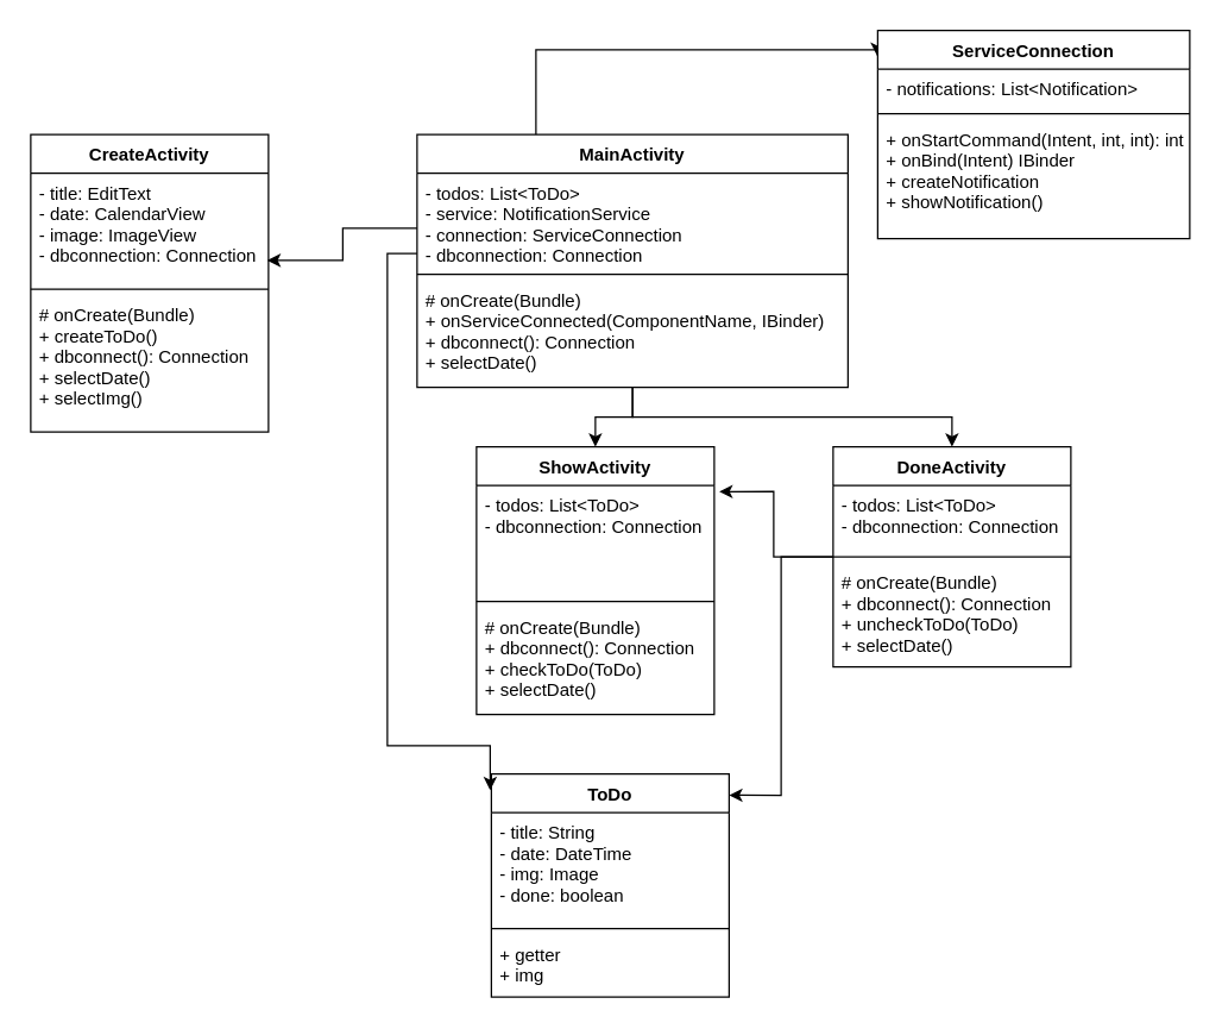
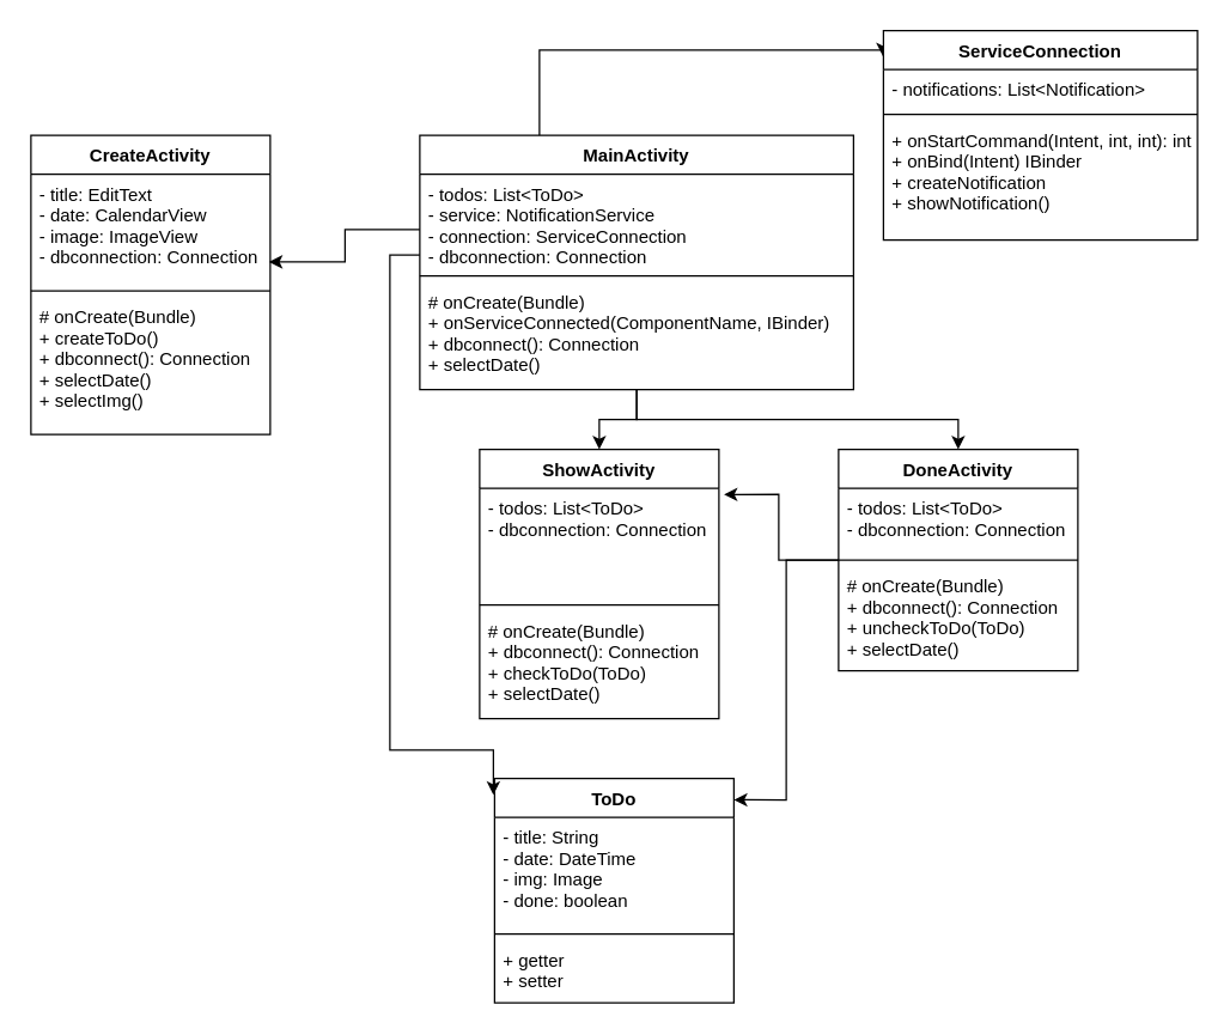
  <mxCell id="0" />
  <mxCell id="1" parent="0" />
  <mxCell id="2" value="ToDo" style="swimlane;fontStyle=1;align=center;verticalAlign=top;childLayout=stackLayout;horizontal=1;startSize=26;horizontalStack=0;resizeParent=1;resizeParentMax=0;resizeLast=0;collapsible=1;marginBottom=0;" vertex="1" parent="1"><mxGeometry x="330" y="520" width="160" height="150" as="geometry" /></mxCell>
  <mxCell id="3" value="- title: String&#10;- date: DateTime&#10;- img: Image&#10;- done: boolean" style="text;strokeColor=none;fillColor=none;align=left;verticalAlign=top;spacingLeft=4;spacingRight=4;overflow=hidden;rotatable=0;points=[[0,0.5],[1,0.5]];portConstraint=eastwest;" vertex="1" parent="2"><mxGeometry y="26" width="160" height="74" as="geometry" /></mxCell>
  <mxCell id="4" value="" style="line;strokeWidth=1;fillColor=none;align=left;verticalAlign=middle;spacingTop=-1;spacingLeft=3;spacingRight=3;rotatable=0;labelPosition=right;points=[];portConstraint=eastwest;" vertex="1" parent="2"><mxGeometry y="100" width="160" height="8" as="geometry" /></mxCell>
- <mxCell id="5" value="+ getter&#10;+ img" style="text;strokeColor=none;fillColor=none;align=left;verticalAlign=top;spacingLeft=4;spacingRight=4;overflow=hidden;rotatable=0;points=[[0,0.5],[1,0.5]];portConstraint=eastwest;" vertex="1" parent="2"><mxGeometry y="108" width="160" height="42" as="geometry" /></mxCell>
+ <mxCell id="5" value="+ getter&#10;+ setter" style="text;strokeColor=none;fillColor=none;align=left;verticalAlign=top;spacingLeft=4;spacingRight=4;overflow=hidden;rotatable=0;points=[[0,0.5],[1,0.5]];portConstraint=eastwest;" vertex="1" parent="2"><mxGeometry y="108" width="160" height="42" as="geometry" /></mxCell>
  <mxCell id="6" style="edgeStyle=orthogonalEdgeStyle;rounded=0;orthogonalLoop=1;jettySize=auto;html=1;entryX=0.5;entryY=0;entryDx=0;entryDy=0;" edge="1" parent="1" source="11" target="19"><mxGeometry relative="1" as="geometry" /></mxCell>
  <mxCell id="7" style="edgeStyle=orthogonalEdgeStyle;rounded=0;orthogonalLoop=1;jettySize=auto;html=1;" edge="1" parent="1" source="11" target="25"><mxGeometry relative="1" as="geometry" /></mxCell>
  <mxCell id="8" style="edgeStyle=orthogonalEdgeStyle;rounded=0;orthogonalLoop=1;jettySize=auto;html=1;entryX=0.995;entryY=0.792;entryDx=0;entryDy=0;entryPerimeter=0;" edge="1" parent="1" source="11" target="16"><mxGeometry relative="1" as="geometry"><Array as="points"><mxPoint x="230" y="153" /><mxPoint x="230" y="175" /></Array></mxGeometry></mxCell>
  <mxCell id="9" style="edgeStyle=orthogonalEdgeStyle;rounded=0;orthogonalLoop=1;jettySize=auto;html=1;entryX=-0.005;entryY=0.073;entryDx=0;entryDy=0;entryPerimeter=0;" edge="1" parent="1" source="11" target="2"><mxGeometry relative="1" as="geometry"><Array as="points"><mxPoint x="260" y="170" /><mxPoint x="260" y="501" /></Array></mxGeometry></mxCell>
  <mxCell id="10" style="edgeStyle=orthogonalEdgeStyle;rounded=0;orthogonalLoop=1;jettySize=auto;html=1;entryX=-0.002;entryY=0.122;entryDx=0;entryDy=0;entryPerimeter=0;" edge="1" parent="1" source="11" target="29"><mxGeometry relative="1" as="geometry"><Array as="points"><mxPoint x="360" y="33" /></Array></mxGeometry></mxCell>
  <mxCell id="11" value="MainActivity" style="swimlane;fontStyle=1;align=center;verticalAlign=top;childLayout=stackLayout;horizontal=1;startSize=26;horizontalStack=0;resizeParent=1;resizeParentMax=0;resizeLast=0;collapsible=1;marginBottom=0;" vertex="1" parent="1"><mxGeometry x="280" y="90" width="290" height="170" as="geometry" /></mxCell>
  <mxCell id="12" value="- todos: List&lt;ToDo&gt; &#10;- service: NotificationService&#10;- connection: ServiceConnection&#10;- dbconnection: Connection" style="text;strokeColor=none;fillColor=none;align=left;verticalAlign=top;spacingLeft=4;spacingRight=4;overflow=hidden;rotatable=0;points=[[0,0.5],[1,0.5]];portConstraint=eastwest;" vertex="1" parent="11"><mxGeometry y="26" width="290" height="64" as="geometry" /></mxCell>
  <mxCell id="13" value="" style="line;strokeWidth=1;fillColor=none;align=left;verticalAlign=middle;spacingTop=-1;spacingLeft=3;spacingRight=3;rotatable=0;labelPosition=right;points=[];portConstraint=eastwest;" vertex="1" parent="11"><mxGeometry y="90" width="290" height="8" as="geometry" /></mxCell>
  <mxCell id="14" value="# onCreate(Bundle)&#10;+ onServiceConnected(ComponentName, IBinder)&#10;+ dbconnect(): Connection&#10;+ selectDate()" style="text;strokeColor=none;fillColor=none;align=left;verticalAlign=top;spacingLeft=4;spacingRight=4;overflow=hidden;rotatable=0;points=[[0,0.5],[1,0.5]];portConstraint=eastwest;" vertex="1" parent="11"><mxGeometry y="98" width="290" height="72" as="geometry" /></mxCell>
  <mxCell id="15" value="CreateActivity" style="swimlane;fontStyle=1;align=center;verticalAlign=top;childLayout=stackLayout;horizontal=1;startSize=26;horizontalStack=0;resizeParent=1;resizeParentMax=0;resizeLast=0;collapsible=1;marginBottom=0;" vertex="1" parent="1"><mxGeometry x="20" y="90" width="160" height="200" as="geometry" /></mxCell>
  <mxCell id="16" value="- title: EditText&#10;- date: CalendarView&#10;- image: ImageView&#10;- dbconnection: Connection" style="text;strokeColor=none;fillColor=none;align=left;verticalAlign=top;spacingLeft=4;spacingRight=4;overflow=hidden;rotatable=0;points=[[0,0.5],[1,0.5]];portConstraint=eastwest;" vertex="1" parent="15"><mxGeometry y="26" width="160" height="74" as="geometry" /></mxCell>
  <mxCell id="17" value="" style="line;strokeWidth=1;fillColor=none;align=left;verticalAlign=middle;spacingTop=-1;spacingLeft=3;spacingRight=3;rotatable=0;labelPosition=right;points=[];portConstraint=eastwest;" vertex="1" parent="15"><mxGeometry y="100" width="160" height="8" as="geometry" /></mxCell>
  <mxCell id="18" value="# onCreate(Bundle)&#10;+ createToDo()&#10;+ dbconnect(): Connection&#10;+ selectDate()&#10;+ selectImg()" style="text;strokeColor=none;fillColor=none;align=left;verticalAlign=top;spacingLeft=4;spacingRight=4;overflow=hidden;rotatable=0;points=[[0,0.5],[1,0.5]];portConstraint=eastwest;" vertex="1" parent="15"><mxGeometry y="108" width="160" height="92" as="geometry" /></mxCell>
  <mxCell id="19" value="ShowActivity" style="swimlane;fontStyle=1;align=center;verticalAlign=top;childLayout=stackLayout;horizontal=1;startSize=26;horizontalStack=0;resizeParent=1;resizeParentMax=0;resizeLast=0;collapsible=1;marginBottom=0;" vertex="1" parent="1"><mxGeometry x="320" y="300" width="160" height="180" as="geometry" /></mxCell>
  <mxCell id="20" value="- todos: List&lt;ToDo&gt; &#10;- dbconnection: Connection" style="text;strokeColor=none;fillColor=none;align=left;verticalAlign=top;spacingLeft=4;spacingRight=4;overflow=hidden;rotatable=0;points=[[0,0.5],[1,0.5]];portConstraint=eastwest;" vertex="1" parent="19"><mxGeometry y="26" width="160" height="74" as="geometry" /></mxCell>
  <mxCell id="21" value="" style="line;strokeWidth=1;fillColor=none;align=left;verticalAlign=middle;spacingTop=-1;spacingLeft=3;spacingRight=3;rotatable=0;labelPosition=right;points=[];portConstraint=eastwest;" vertex="1" parent="19"><mxGeometry y="100" width="160" height="8" as="geometry" /></mxCell>
  <mxCell id="22" value="# onCreate(Bundle)&#10;+ dbconnect(): Connection&#10;+ checkToDo(ToDo)&#10;+ selectDate()" style="text;strokeColor=none;fillColor=none;align=left;verticalAlign=top;spacingLeft=4;spacingRight=4;overflow=hidden;rotatable=0;points=[[0,0.5],[1,0.5]];portConstraint=eastwest;" vertex="1" parent="19"><mxGeometry y="108" width="160" height="72" as="geometry" /></mxCell>
  <mxCell id="23" style="edgeStyle=orthogonalEdgeStyle;rounded=0;orthogonalLoop=1;jettySize=auto;html=1;entryX=1;entryY=0.095;entryDx=0;entryDy=0;entryPerimeter=0;" edge="1" parent="1" source="25" target="2"><mxGeometry relative="1" as="geometry" /></mxCell>
  <mxCell id="24" style="edgeStyle=orthogonalEdgeStyle;rounded=0;orthogonalLoop=1;jettySize=auto;html=1;entryX=1.021;entryY=0.056;entryDx=0;entryDy=0;entryPerimeter=0;" edge="1" parent="1" source="25" target="20"><mxGeometry relative="1" as="geometry" /></mxCell>
  <mxCell id="25" value="DoneActivity" style="swimlane;fontStyle=1;align=center;verticalAlign=top;childLayout=stackLayout;horizontal=1;startSize=26;horizontalStack=0;resizeParent=1;resizeParentMax=0;resizeLast=0;collapsible=1;marginBottom=0;" vertex="1" parent="1"><mxGeometry x="560" y="300" width="160" height="148" as="geometry" /></mxCell>
  <mxCell id="26" value="- todos: List&lt;ToDo&gt; &#10;- dbconnection: Connection" style="text;strokeColor=none;fillColor=none;align=left;verticalAlign=top;spacingLeft=4;spacingRight=4;overflow=hidden;rotatable=0;points=[[0,0.5],[1,0.5]];portConstraint=eastwest;" vertex="1" parent="25"><mxGeometry y="26" width="160" height="44" as="geometry" /></mxCell>
  <mxCell id="27" value="" style="line;strokeWidth=1;fillColor=none;align=left;verticalAlign=middle;spacingTop=-1;spacingLeft=3;spacingRight=3;rotatable=0;labelPosition=right;points=[];portConstraint=eastwest;" vertex="1" parent="25"><mxGeometry y="70" width="160" height="8" as="geometry" /></mxCell>
  <mxCell id="28" value="# onCreate(Bundle)&#10;+ dbconnect(): Connection&#10;+ uncheckToDo(ToDo)&#10;+ selectDate()&#10;" style="text;strokeColor=none;fillColor=none;align=left;verticalAlign=top;spacingLeft=4;spacingRight=4;overflow=hidden;rotatable=0;points=[[0,0.5],[1,0.5]];portConstraint=eastwest;" vertex="1" parent="25"><mxGeometry y="78" width="160" height="70" as="geometry" /></mxCell>
  <mxCell id="29" value="ServiceConnection" style="swimlane;fontStyle=1;align=center;verticalAlign=top;childLayout=stackLayout;horizontal=1;startSize=26;horizontalStack=0;resizeParent=1;resizeParentMax=0;resizeLast=0;collapsible=1;marginBottom=0;" vertex="1" parent="1"><mxGeometry x="590" width="210" height="140" as="geometry" y="20" /></mxCell>
  <mxCell id="30" value="- notifications: List&lt;Notification&gt;" style="text;strokeColor=none;fillColor=none;align=left;verticalAlign=top;spacingLeft=4;spacingRight=4;overflow=hidden;rotatable=0;points=[[0,0.5],[1,0.5]];portConstraint=eastwest;" vertex="1" parent="29"><mxGeometry y="26" width="210" height="26" as="geometry" /></mxCell>
  <mxCell id="31" value="" style="line;strokeWidth=1;fillColor=none;align=left;verticalAlign=middle;spacingTop=-1;spacingLeft=3;spacingRight=3;rotatable=0;labelPosition=right;points=[];portConstraint=eastwest;" vertex="1" parent="29"><mxGeometry y="52" width="210" height="8" as="geometry" /></mxCell>
  <mxCell id="32" value="+ onStartCommand(Intent, int, int): int&#10;+ onBind(Intent) IBinder&#10;+ createNotification&#10;+ showNotification()" style="text;strokeColor=none;fillColor=none;align=left;verticalAlign=top;spacingLeft=4;spacingRight=4;overflow=hidden;rotatable=0;points=[[0,0.5],[1,0.5]];portConstraint=eastwest;" vertex="1" parent="29"><mxGeometry y="60" width="210" height="80" as="geometry" /></mxCell>
